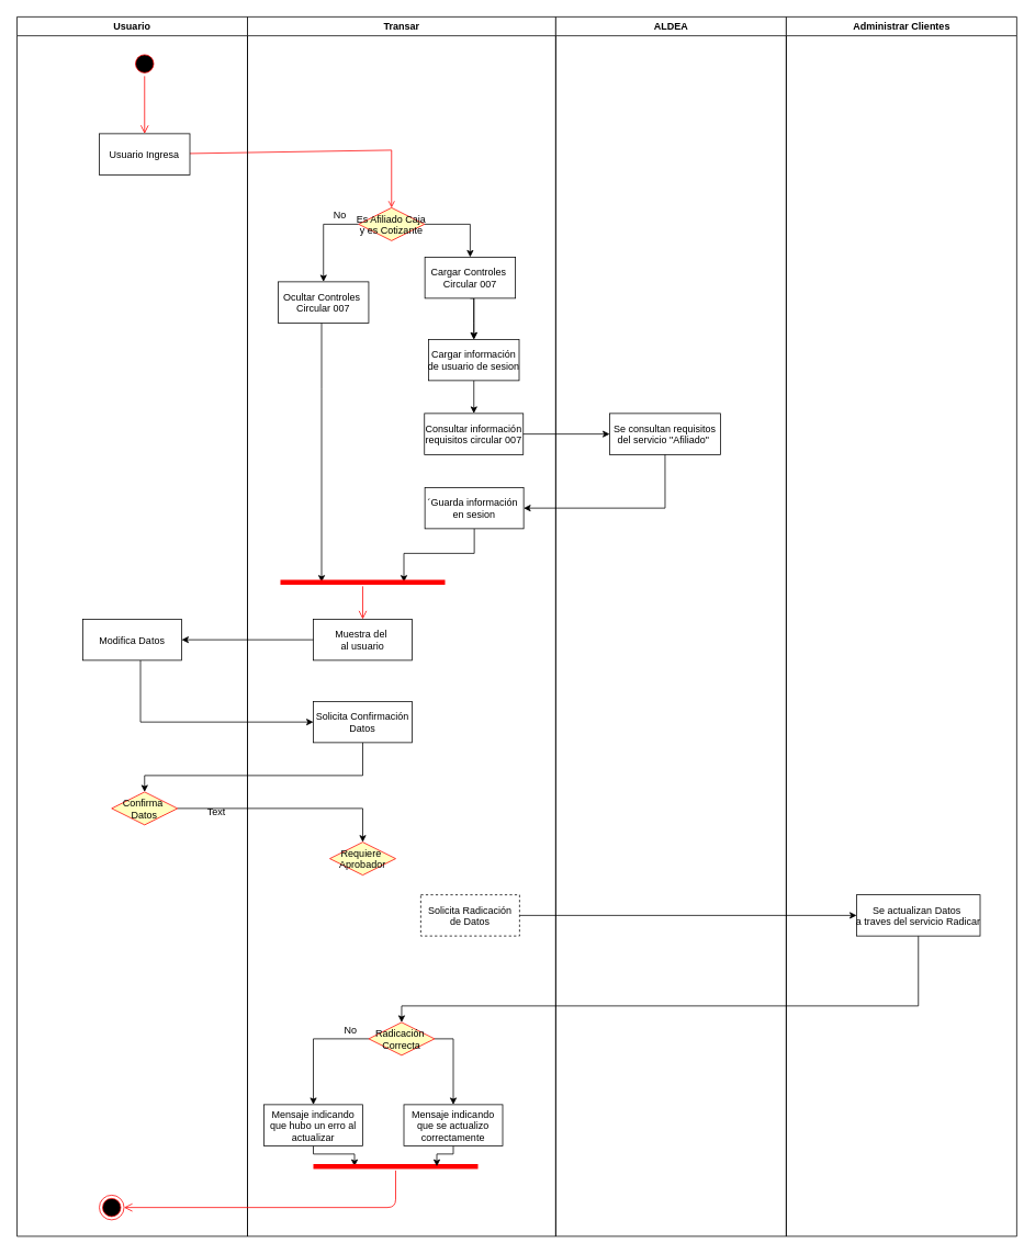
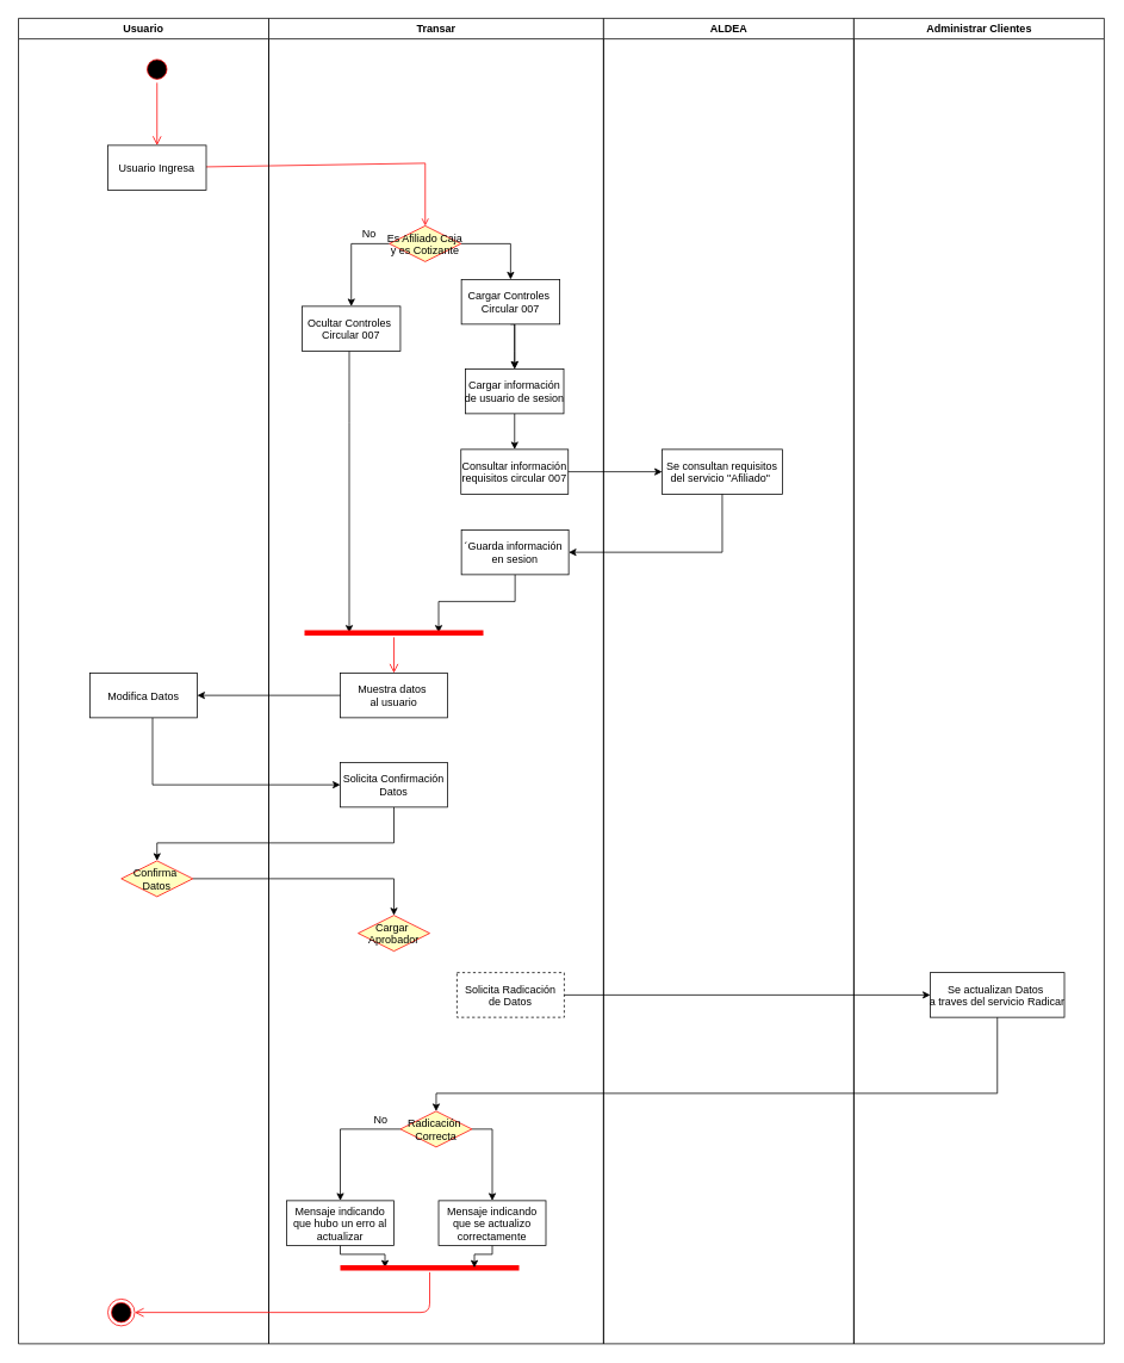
  <mxCell id="0" />
  <mxCell id="1" parent="0" />
  <mxCell id="2" value="Transar" style="swimlane;whiteSpace=wrap" parent="1" vertex="1"><mxGeometry x="300" y="20" width="374.5" height="1482" as="geometry" /></mxCell>
  <mxCell id="3" value="" style="edgeStyle=orthogonalEdgeStyle;rounded=0;orthogonalLoop=1;jettySize=auto;html=1;" edge="1" parent="2" source="5" target="7"><mxGeometry relative="1" as="geometry"><Array as="points"><mxPoint x="275" y="372" /><mxPoint x="275" y="372" /></Array></mxGeometry></mxCell>
  <mxCell id="4" value="" style="edgeStyle=orthogonalEdgeStyle;rounded=0;orthogonalLoop=1;jettySize=auto;html=1;exitX=0.5;exitY=1;exitDx=0;exitDy=0;" edge="1" parent="2" source="5" target="7"><mxGeometry relative="1" as="geometry"><Array as="points"><mxPoint x="275" y="342" /></Array></mxGeometry></mxCell>
  <mxCell id="5" value="Cargar Controles &#10;Circular 007" style="" parent="2" vertex="1"><mxGeometry x="215.5" y="292" width="110" height="50" as="geometry" /></mxCell>
  <mxCell id="6" value="" style="edgeStyle=orthogonalEdgeStyle;rounded=0;orthogonalLoop=1;jettySize=auto;html=1;" edge="1" parent="2" source="7" target="8"><mxGeometry relative="1" as="geometry" /></mxCell>
  <mxCell id="7" value="Cargar información &#10;de usuario de sesion" style="" vertex="1" parent="2"><mxGeometry x="220" y="392" width="110" height="50" as="geometry" /></mxCell>
  <mxCell id="8" value="Consultar información &#10;requisitos circular 007" style="" vertex="1" parent="2"><mxGeometry x="215" y="482" width="120" height="50" as="geometry" /></mxCell>
  <mxCell id="9" style="edgeStyle=orthogonalEdgeStyle;rounded=0;orthogonalLoop=1;jettySize=auto;html=1;entryX=0.25;entryY=0.5;entryDx=0;entryDy=0;entryPerimeter=0;" edge="1" parent="2" source="10" target="22"><mxGeometry relative="1" as="geometry"><Array as="points"><mxPoint x="90" y="452" /><mxPoint x="90" y="452" /></Array></mxGeometry></mxCell>
  <mxCell id="10" value="Ocultar Controles &#10;Circular 007" style="" vertex="1" parent="2"><mxGeometry x="37.25" y="322" width="110" height="50" as="geometry" /></mxCell>
  <mxCell id="11" value="No" style="text;html=1;align=center;verticalAlign=middle;resizable=0;points=[];autosize=1;" vertex="1" parent="2"><mxGeometry x="97" y="231" width="30" height="20" as="geometry" /></mxCell>
  <mxCell id="12" style="edgeStyle=orthogonalEdgeStyle;rounded=0;orthogonalLoop=1;jettySize=auto;html=1;entryX=0.75;entryY=0.5;entryDx=0;entryDy=0;entryPerimeter=0;" edge="1" parent="2" source="13" target="22"><mxGeometry relative="1" as="geometry" /></mxCell>
  <mxCell id="13" value="´Guarda información &#10;en sesion" style="" vertex="1" parent="2"><mxGeometry x="215.5" y="572" width="120" height="50" as="geometry" /></mxCell>
- <mxCell id="14" value="Muestra del &#10;al usuario" style="" vertex="1" parent="2"><mxGeometry x="80" y="732" width="120" height="50" as="geometry" /></mxCell>
+ <mxCell id="14" value="Muestra datos &#10;al usuario" style="" vertex="1" parent="2"><mxGeometry x="80" y="732" width="120" height="50" as="geometry" /></mxCell>
  <mxCell id="15" value="Solicita Radicación&#10;de Datos" style="dashed=1;" vertex="1" parent="2"><mxGeometry x="210.5" y="1067" width="120" height="50" as="geometry" /></mxCell>
  <mxCell id="16" style="edgeStyle=orthogonalEdgeStyle;rounded=0;orthogonalLoop=1;jettySize=auto;html=1;" edge="1" parent="2" source="17" target="19"><mxGeometry relative="1" as="geometry" /></mxCell>
  <mxCell id="17" value="Radicación &#10;Correcta" style="rhombus;fillColor=#ffffc0;strokeColor=#ff0000;" vertex="1" parent="2"><mxGeometry x="147.25" y="1222" width="80" height="40" as="geometry" /></mxCell>
  <mxCell id="18" style="edgeStyle=orthogonalEdgeStyle;rounded=0;orthogonalLoop=1;jettySize=auto;html=1;entryX=0.25;entryY=0.5;entryDx=0;entryDy=0;entryPerimeter=0;" edge="1" parent="2" source="19" target="21"><mxGeometry relative="1" as="geometry"><Array as="points"><mxPoint x="80" y="1382" /><mxPoint x="130" y="1382" /></Array></mxGeometry></mxCell>
  <mxCell id="19" value="Mensaje indicando&#10;que hubo un erro al&#10;actualizar" style="" vertex="1" parent="2"><mxGeometry x="20" y="1322" width="120" height="50" as="geometry" /></mxCell>
  <mxCell id="20" value="No" style="text;html=1;align=center;verticalAlign=middle;resizable=0;points=[];autosize=1;" vertex="1" parent="2"><mxGeometry x="110" y="1222" width="30" height="20" as="geometry" /></mxCell>
  <mxCell id="21" value="" style="shape=line;html=1;strokeWidth=6;strokeColor=#ff0000;" vertex="1" parent="2"><mxGeometry x="80" y="1392" width="200" height="10" as="geometry" /></mxCell>
  <mxCell id="22" value="" style="shape=line;html=1;strokeWidth=6;strokeColor=#ff0000;" vertex="1" parent="2"><mxGeometry x="40" y="682" width="200" height="10" as="geometry" /></mxCell>
  <mxCell id="23" value="" style="edgeStyle=orthogonalEdgeStyle;html=1;verticalAlign=bottom;endArrow=open;endSize=8;strokeColor=#ff0000;" edge="1" source="22" parent="2" target="14"><mxGeometry relative="1" as="geometry"><mxPoint x="140" y="722" as="targetPoint" /></mxGeometry></mxCell>
  <mxCell id="24" value="ALDEA" style="swimlane;whiteSpace=wrap" parent="1" vertex="1"><mxGeometry x="674.5" y="20" width="280" height="1482" as="geometry" /></mxCell>
  <mxCell id="25" value="Se consultan requisitos &#10;del servicio &quot;Afiliado&quot; " style="" vertex="1" parent="24"><mxGeometry x="65.5" y="482" width="134.5" height="50" as="geometry" /></mxCell>
  <mxCell id="26" style="edgeStyle=orthogonalEdgeStyle;rounded=0;orthogonalLoop=1;jettySize=auto;html=1;exitX=1;exitY=0.5;exitDx=0;exitDy=0;" edge="1" parent="1" source="28" target="5"><mxGeometry relative="1" as="geometry" /></mxCell>
  <mxCell id="27" style="edgeStyle=orthogonalEdgeStyle;rounded=0;orthogonalLoop=1;jettySize=auto;html=1;exitX=0;exitY=0.5;exitDx=0;exitDy=0;" edge="1" parent="1" source="28" target="10"><mxGeometry relative="1" as="geometry" /></mxCell>
  <mxCell id="28" value="Es Afiliado Caja&#10;y es Cotizante" style="rhombus;fillColor=#ffffc0;strokeColor=#ff0000;" vertex="1" parent="1"><mxGeometry x="435" y="252" width="80" height="40" as="geometry" /></mxCell>
  <mxCell id="29" value="" style="endArrow=open;strokeColor=#FF0000;endFill=1;rounded=0;entryX=0.5;entryY=0;entryDx=0;entryDy=0;" parent="1" source="33" target="28" edge="1"><mxGeometry relative="1" as="geometry"><mxPoint x="475" y="240" as="targetPoint" /><Array as="points"><mxPoint x="475" y="182" /></Array></mxGeometry></mxCell>
  <mxCell id="30" value="" style="edgeStyle=orthogonalEdgeStyle;rounded=0;orthogonalLoop=1;jettySize=auto;html=1;" edge="1" parent="1" source="8" target="25"><mxGeometry relative="1" as="geometry" /></mxCell>
  <mxCell id="31" value="Usuario" style="swimlane;whiteSpace=wrap" vertex="1" parent="1"><mxGeometry x="20" y="20" width="280" height="1482" as="geometry" /></mxCell>
  <mxCell id="32" value="" style="ellipse;shape=startState;fillColor=#000000;strokeColor=#ff0000;" parent="31" vertex="1"><mxGeometry x="140" y="42" width="30" height="30" as="geometry" /></mxCell>
  <mxCell id="33" value="Usuario Ingresa" style="" parent="31" vertex="1"><mxGeometry x="100" y="142" width="110" height="50" as="geometry" /></mxCell>
  <mxCell id="34" value="" style="edgeStyle=elbowEdgeStyle;elbow=horizontal;verticalAlign=bottom;endArrow=open;endSize=8;strokeColor=#FF0000;endFill=1;rounded=0;exitX=0.5;exitY=1;exitDx=0;exitDy=0;" parent="31" source="32" target="33" edge="1"><mxGeometry x="440" y="40" as="geometry"><mxPoint x="455" y="110" as="targetPoint" /><Array as="points"><mxPoint x="155" y="142" /></Array></mxGeometry></mxCell>
  <mxCell id="35" value="Confirma &#10;Datos" style="rhombus;fillColor=#ffffc0;strokeColor=#ff0000;" vertex="1" parent="31"><mxGeometry x="115" y="942" width="80" height="40" as="geometry" /></mxCell>
- <mxCell id="36" value="Text" style="text;html=1;align=center;verticalAlign=middle;resizable=0;points=[];autosize=1;" vertex="1" parent="31"><mxGeometry x="222" y="957" width="40" height="20" as="geometry" /></mxCell>
  <mxCell id="37" value="" style="ellipse;html=1;shape=endState;fillColor=#000000;strokeColor=#ff0000;" vertex="1" parent="31"><mxGeometry x="100" y="1432" width="30" height="30" as="geometry" /></mxCell>
  <mxCell id="38" style="edgeStyle=orthogonalEdgeStyle;rounded=0;orthogonalLoop=1;jettySize=auto;html=1;entryX=1;entryY=0.5;entryDx=0;entryDy=0;exitX=0.5;exitY=1;exitDx=0;exitDy=0;" edge="1" parent="1" source="25" target="13"><mxGeometry relative="1" as="geometry" /></mxCell>
  <mxCell id="39" value="" style="edgeStyle=orthogonalEdgeStyle;rounded=0;orthogonalLoop=1;jettySize=auto;html=1;" edge="1" parent="1" source="40" target="42"><mxGeometry relative="1" as="geometry"><Array as="points"><mxPoint x="170" y="877" /></Array></mxGeometry></mxCell>
  <mxCell id="40" value="Modifica Datos" style="" vertex="1" parent="1"><mxGeometry x="100" y="752" width="120" height="50" as="geometry" /></mxCell>
  <mxCell id="41" style="edgeStyle=orthogonalEdgeStyle;rounded=0;orthogonalLoop=1;jettySize=auto;html=1;entryX=0.5;entryY=0;entryDx=0;entryDy=0;" edge="1" parent="1" source="42" target="35"><mxGeometry relative="1" as="geometry"><Array as="points"><mxPoint x="440" y="942" /><mxPoint x="175" y="942" /></Array></mxGeometry></mxCell>
  <mxCell id="42" value="Solicita Confirmación &#10;Datos" style="" vertex="1" parent="1"><mxGeometry x="380" y="852" width="120" height="50" as="geometry" /></mxCell>
  <mxCell id="43" value="" style="edgeStyle=orthogonalEdgeStyle;rounded=0;orthogonalLoop=1;jettySize=auto;html=1;" edge="1" parent="1" source="14" target="40"><mxGeometry relative="1" as="geometry" /></mxCell>
- <mxCell id="44" value="Requiere &#10;Aprobador" style="rhombus;fillColor=#ffffc0;strokeColor=#ff0000;" vertex="1" parent="1"><mxGeometry x="400" y="1023" width="80" height="40" as="geometry" /></mxCell>
+ <mxCell id="44" value="Cargar &#10;Aprobador" style="rhombus;fillColor=#ffffc0;strokeColor=#ff0000;" vertex="1" parent="1"><mxGeometry x="400" y="1023" width="80" height="40" as="geometry" /></mxCell>
  <mxCell id="45" value="" style="edgeStyle=orthogonalEdgeStyle;rounded=0;orthogonalLoop=1;jettySize=auto;html=1;entryX=0.5;entryY=0;entryDx=0;entryDy=0;" edge="1" parent="1" source="35" target="44"><mxGeometry relative="1" as="geometry"><Array as="points"><mxPoint x="440" y="982" /></Array></mxGeometry></mxCell>
  <mxCell id="46" value="Administrar Clientes" style="swimlane;whiteSpace=wrap;startSize=23;" vertex="1" parent="1"><mxGeometry x="954.5" y="20" width="280" height="1482" as="geometry" /></mxCell>
  <mxCell id="47" value="" style="edgeStyle=orthogonalEdgeStyle;rounded=0;orthogonalLoop=1;jettySize=auto;html=1;" edge="1" parent="1" source="15" target="49"><mxGeometry relative="1" as="geometry" /></mxCell>
  <mxCell id="48" style="edgeStyle=orthogonalEdgeStyle;rounded=0;orthogonalLoop=1;jettySize=auto;html=1;entryX=0.5;entryY=0;entryDx=0;entryDy=0;" edge="1" parent="1" source="49" target="17"><mxGeometry relative="1" as="geometry"><mxPoint x="540" y="1232" as="targetPoint" /><Array as="points"><mxPoint x="1115" y="1222" /><mxPoint x="487" y="1222" /></Array></mxGeometry></mxCell>
  <mxCell id="49" value="Se actualizan Datos &#10;a traves del servicio Radicar" style="" vertex="1" parent="1"><mxGeometry x="1040" y="1087" width="150" height="50" as="geometry" /></mxCell>
  <mxCell id="50" style="edgeStyle=orthogonalEdgeStyle;rounded=0;orthogonalLoop=1;jettySize=auto;html=1;entryX=0.75;entryY=0.5;entryDx=0;entryDy=0;entryPerimeter=0;" edge="1" parent="1" source="51" target="21"><mxGeometry relative="1" as="geometry"><Array as="points"><mxPoint x="550" y="1402" /><mxPoint x="530" y="1402" /></Array></mxGeometry></mxCell>
  <mxCell id="51" value="Mensaje indicando&#10;que se actualizo&#10;correctamente" style="" vertex="1" parent="1"><mxGeometry x="490" y="1342" width="120" height="50" as="geometry" /></mxCell>
  <mxCell id="52" style="edgeStyle=orthogonalEdgeStyle;rounded=0;orthogonalLoop=1;jettySize=auto;html=1;exitX=1;exitY=0.5;exitDx=0;exitDy=0;" edge="1" parent="1" source="17" target="51"><mxGeometry relative="1" as="geometry" /></mxCell>
  <mxCell id="53" value="" style="edgeStyle=orthogonalEdgeStyle;html=1;verticalAlign=bottom;endArrow=open;endSize=8;strokeColor=#ff0000;entryX=1;entryY=0.5;entryDx=0;entryDy=0;" edge="1" source="21" parent="1" target="37"><mxGeometry relative="1" as="geometry"><mxPoint x="480" y="1492" as="targetPoint" /><Array as="points"><mxPoint x="480" y="1467" /></Array></mxGeometry></mxCell>
